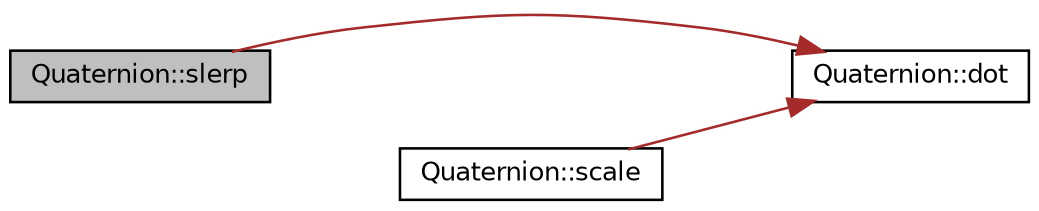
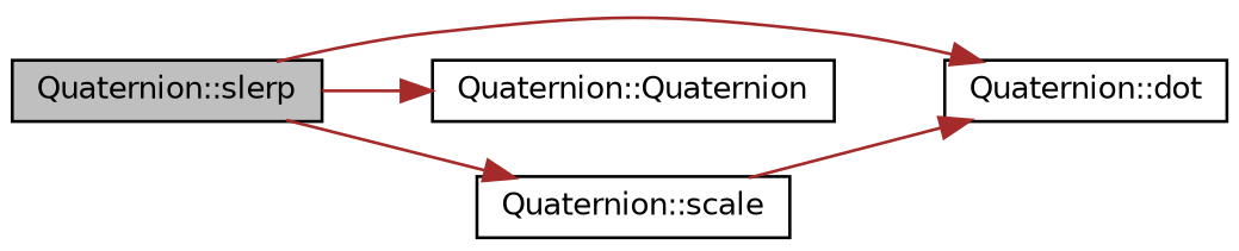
  digraph {
    rankdir=LR
    node [color=black fillcolor=white fontname=Helvetica fontsize=10 shape=record style=filled]
    edge [color=brown fontname=Helvetica fontsize=10 labelfontname=Helvetica labelfontsize=10 style=solid]
    n1 [fillcolor=grey75 fontcolor=black height=0.2 label="Quaternion::slerp" width=0.4]
    n2 [height=0.2 label="Quaternion::dot" width=0.4]
+   n3 [height=0.2 label="Quaternion::Quaternion" width=0.4]
    n4 [height=0.2 label="Quaternion::scale" width=0.4]
    n1 -> n2
+   n1 -> n3
+   n1 -> n4
    n4 -> n2
  }
